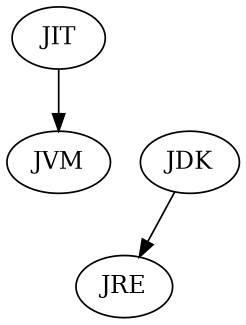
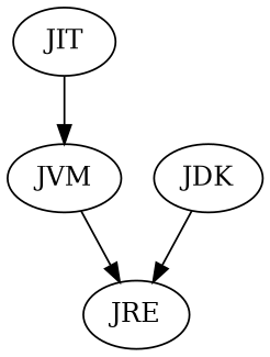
  digraph {
    JIT
    JVM
    JRE
    JDK
    JIT -> JVM
+   JVM -> JRE
    JDK -> JRE
  }
